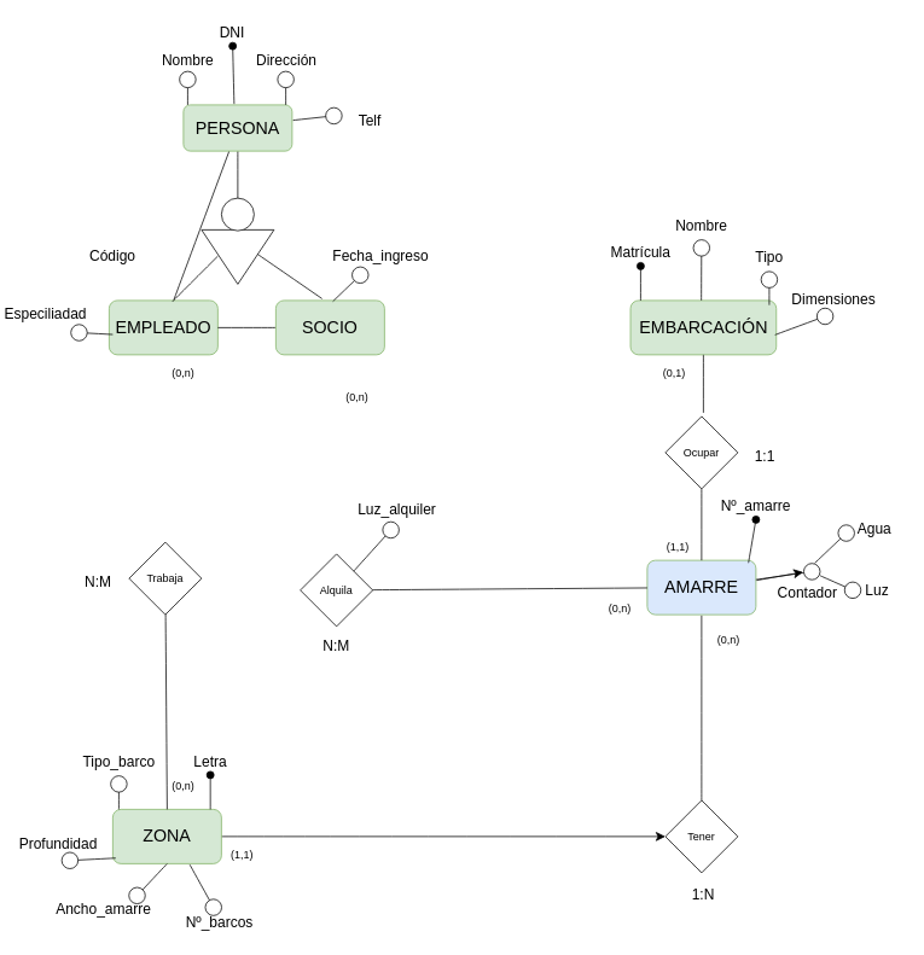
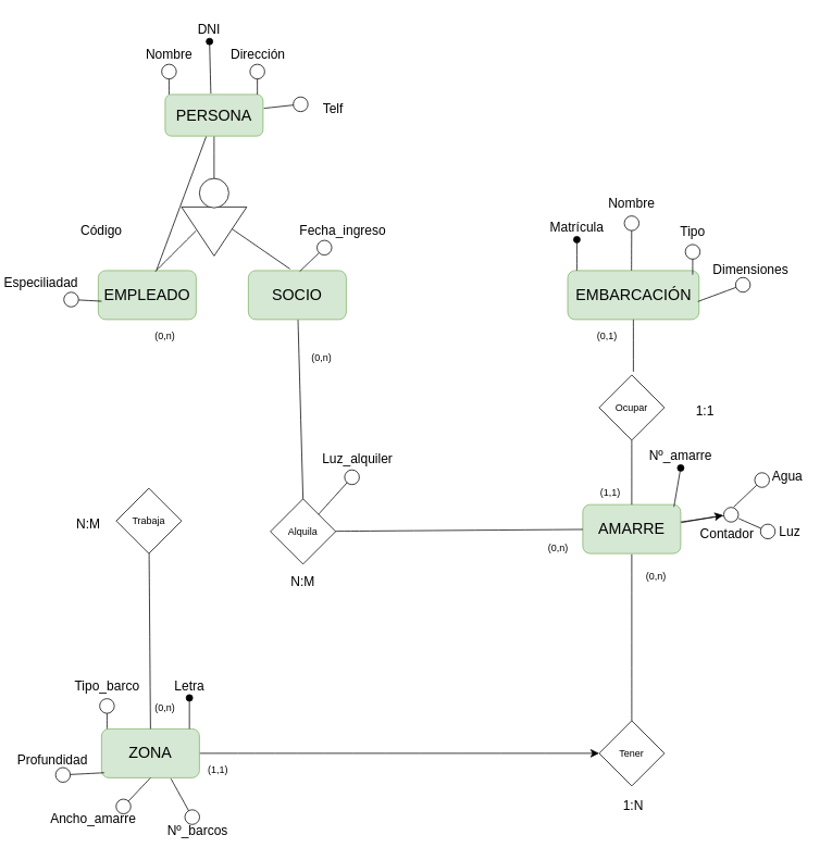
  <mxCell id="0" />
  <mxCell id="1" parent="0" />
  <mxCell id="2" style="edgeStyle=none;curved=1;rounded=0;orthogonalLoop=1;jettySize=auto;html=1;fontSize=12;startSize=8;endSize=8;endArrow=none;endFill=0;" parent="1" source="3" target="11" edge="1"><mxGeometry relative="1" as="geometry" /></mxCell>
  <mxCell id="3" value="&lt;font style=&quot;font-size: 19px;&quot;&gt;EMPLEADO&lt;/font&gt;" style="rounded=1;whiteSpace=wrap;html=1;fillColor=#d5e8d4;strokeColor=#82b366;" parent="1" vertex="1"><mxGeometry x="120" y="331" width="120" height="60" as="geometry" /></mxCell>
- <mxCell id="4" style="edgeStyle=none;curved=1;rounded=0;orthogonalLoop=1;jettySize=auto;html=1;fontSize=12;startSize=8;endSize=8;endArrow=none;endFill=0;" parent="1" source="5" target="3" edge="1"><mxGeometry relative="1" as="geometry" /></mxCell>
+ <mxCell id="4" style="edgeStyle=none;curved=1;rounded=0;orthogonalLoop=1;jettySize=auto;html=1;entryX=0.5;entryY=0;entryDx=0;entryDy=0;fontSize=12;startSize=8;endSize=8;endArrow=none;endFill=0;" parent="1" source="5" target="27" edge="1"><mxGeometry relative="1" as="geometry" /></mxCell>
  <mxCell id="5" value="&lt;font style=&quot;font-size: 19px;&quot;&gt;SOCIO&lt;/font&gt;" style="rounded=1;whiteSpace=wrap;html=1;fillColor=#d5e8d4;strokeColor=#82b366;" parent="1" vertex="1"><mxGeometry x="304" y="331" width="120" height="60" as="geometry" /></mxCell>
- <mxCell id="6" value="&lt;font style=&quot;font-size: 19px;&quot;&gt;AMARRE&lt;/font&gt;" style="rounded=1;whiteSpace=wrap;html=1;fillColor=#dae8fc;strokeColor=#82b366;" parent="1" vertex="1"><mxGeometry x="714" y="618" width="120" height="60" as="geometry" /></mxCell>
+ <mxCell id="6" value="&lt;font style=&quot;font-size: 19px;&quot;&gt;AMARRE&lt;/font&gt;" style="rounded=1;whiteSpace=wrap;html=1;fillColor=#d5e8d4;strokeColor=#82b366;" parent="1" vertex="1"><mxGeometry x="714" y="618" width="120" height="60" as="geometry" /></mxCell>
  <mxCell id="7" value="&lt;font style=&quot;font-size: 19px;&quot;&gt;EMBARCACIÓN&lt;/font&gt;" style="rounded=1;whiteSpace=wrap;html=1;fillColor=#d5e8d4;strokeColor=#82b366;" parent="1" vertex="1"><mxGeometry x="695.5" y="331" width="161" height="60" as="geometry" /></mxCell>
  <mxCell id="8" style="edgeStyle=none;curved=1;rounded=0;orthogonalLoop=1;jettySize=auto;html=1;entryX=0;entryY=0.5;entryDx=0;entryDy=0;fontSize=12;startSize=8;endSize=8;" parent="1" source="9" target="33" edge="1"><mxGeometry relative="1" as="geometry" /></mxCell>
  <mxCell id="9" value="&lt;font style=&quot;font-size: 19px;&quot;&gt;ZONA&lt;/font&gt;" style="rounded=1;whiteSpace=wrap;html=1;fillColor=#d5e8d4;strokeColor=#82b366;" parent="1" vertex="1"><mxGeometry x="124" y="893" width="120" height="60" as="geometry" /></mxCell>
  <mxCell id="10" style="edgeStyle=none;curved=1;rounded=0;orthogonalLoop=1;jettySize=auto;html=1;entryX=0.5;entryY=0;entryDx=0;entryDy=0;fontSize=12;startSize=8;endSize=8;endArrow=none;endFill=0;" parent="1" source="11" target="13" edge="1"><mxGeometry relative="1" as="geometry" /></mxCell>
  <mxCell id="11" value="&lt;span style=&quot;font-size: 19px;&quot;&gt;PERSONA&lt;/span&gt;" style="rounded=1;whiteSpace=wrap;html=1;fillColor=#d5e8d4;strokeColor=#82b366;" parent="1" vertex="1"><mxGeometry x="202" y="115" width="120" height="51" as="geometry" /></mxCell>
  <mxCell id="12" value="" style="triangle;whiteSpace=wrap;html=1;rotation=90;" parent="1" vertex="1"><mxGeometry x="232" y="243" width="60" height="80" as="geometry" /></mxCell>
  <mxCell id="13" value="" style="ellipse;whiteSpace=wrap;html=1;aspect=fixed;" parent="1" vertex="1"><mxGeometry x="244" y="218" width="36" height="36" as="geometry" /></mxCell>
  <mxCell id="14" value="" style="endArrow=none;html=1;rounded=0;fontSize=12;startSize=8;endSize=8;curved=1;" parent="1" edge="1"><mxGeometry width="50" height="50" relative="1" as="geometry"><mxPoint x="190" y="332" as="sourcePoint" /><mxPoint x="240" y="282" as="targetPoint" /></mxGeometry></mxCell>
  <mxCell id="15" value="" style="endArrow=none;html=1;rounded=0;fontSize=12;startSize=8;endSize=8;curved=1;" parent="1" edge="1"><mxGeometry width="50" height="50" relative="1" as="geometry"><mxPoint x="284" y="280" as="sourcePoint" /><mxPoint x="355" y="329" as="targetPoint" /></mxGeometry></mxCell>
  <mxCell id="16" value="Nombre" style="text;html=1;align=center;verticalAlign=middle;whiteSpace=wrap;rounded=0;fontSize=16;" parent="1" vertex="1"><mxGeometry x="177" y="50" width="60" height="30" as="geometry" /></mxCell>
  <mxCell id="17" value="" style="endArrow=circle;html=1;rounded=0;fontSize=12;startSize=8;endSize=8;curved=1;entryX=0.5;entryY=1;entryDx=0;entryDy=0;endFill=0;" parent="1" edge="1"><mxGeometry width="50" height="50" relative="1" as="geometry"><mxPoint x="206.71" y="115" as="sourcePoint" /><mxPoint x="206.71" y="77" as="targetPoint" /></mxGeometry></mxCell>
  <mxCell id="18" value="Dirección" style="text;html=1;align=center;verticalAlign=middle;whiteSpace=wrap;rounded=0;fontSize=16;" parent="1" vertex="1"><mxGeometry x="286" y="50" width="60" height="30" as="geometry" /></mxCell>
  <mxCell id="19" value="" style="endArrow=circle;html=1;rounded=0;fontSize=12;startSize=8;endSize=8;curved=1;entryX=0.5;entryY=1;entryDx=0;entryDy=0;endFill=0;" parent="1" edge="1"><mxGeometry width="50" height="50" relative="1" as="geometry"><mxPoint x="315" y="115" as="sourcePoint" /><mxPoint x="315" y="77" as="targetPoint" /></mxGeometry></mxCell>
  <mxCell id="20" value="Telf" style="text;html=1;align=center;verticalAlign=middle;whiteSpace=wrap;rounded=0;fontSize=16;" parent="1" vertex="1"><mxGeometry x="378" y="117" width="60" height="30" as="geometry" /></mxCell>
  <mxCell id="21" value="" style="endArrow=circle;html=1;rounded=0;fontSize=12;startSize=8;endSize=8;curved=1;entryX=0.5;entryY=1;entryDx=0;entryDy=0;endFill=0;" parent="1" edge="1"><mxGeometry width="50" height="50" relative="1" as="geometry"><mxPoint x="323" y="132" as="sourcePoint" /><mxPoint x="378" y="126" as="targetPoint" /></mxGeometry></mxCell>
  <mxCell id="22" value="Código" style="text;html=1;align=center;verticalAlign=middle;whiteSpace=wrap;rounded=0;fontSize=16;" parent="1" vertex="1"><mxGeometry x="94" y="266" width="60" height="30" as="geometry" /></mxCell>
  <mxCell id="23" style="edgeStyle=none;curved=1;rounded=0;orthogonalLoop=1;jettySize=auto;html=1;entryX=0.5;entryY=0;entryDx=0;entryDy=0;fontSize=12;startSize=8;endSize=8;endArrow=none;endFill=0;" parent="1" source="24" target="6" edge="1"><mxGeometry relative="1" as="geometry" /></mxCell>
  <mxCell id="24" value="Ocupar" style="rhombus;whiteSpace=wrap;html=1;" parent="1" vertex="1"><mxGeometry x="734" y="459" width="80" height="80" as="geometry" /></mxCell>
- <mxCell id="25" value="1:1" style="text;html=1;align=center;verticalAlign=middle;whiteSpace=wrap;rounded=0;fontSize=16;" parent="1" vertex="1"><mxGeometry x="814" y="488" width="60" height="30" as="geometry" /></mxCell>
+ <mxCell id="25" value="1:1" style="text;html=1;align=center;verticalAlign=middle;whiteSpace=wrap;rounded=0;fontSize=16;" parent="1" vertex="1"><mxGeometry x="834" y="488" width="60" height="30" as="geometry" /></mxCell>
  <mxCell id="26" style="edgeStyle=none;curved=1;rounded=0;orthogonalLoop=1;jettySize=auto;html=1;fontSize=12;startSize=8;endSize=8;endArrow=none;endFill=0;" parent="1" source="27" target="6" edge="1"><mxGeometry relative="1" as="geometry" /></mxCell>
  <mxCell id="27" value="Alquila" style="rhombus;whiteSpace=wrap;html=1;" parent="1" vertex="1"><mxGeometry x="331" y="611" width="80" height="80" as="geometry" /></mxCell>
  <mxCell id="28" value="N:M" style="text;html=1;align=center;verticalAlign=middle;whiteSpace=wrap;rounded=0;fontSize=16;" parent="1" vertex="1"><mxGeometry x="341" y="697" width="60" height="30" as="geometry" /></mxCell>
  <mxCell id="29" style="edgeStyle=none;curved=1;rounded=0;orthogonalLoop=1;jettySize=auto;html=1;entryX=0.5;entryY=0;entryDx=0;entryDy=0;fontSize=12;startSize=8;endSize=8;endArrow=none;endFill=0;" parent="1" source="30" target="9" edge="1"><mxGeometry relative="1" as="geometry" /></mxCell>
  <mxCell id="30" value="Trabaja" style="rhombus;whiteSpace=wrap;html=1;" parent="1" vertex="1"><mxGeometry x="142" y="598" width="80" height="80" as="geometry" /></mxCell>
  <mxCell id="31" value="N:M" style="text;html=1;align=center;verticalAlign=middle;whiteSpace=wrap;rounded=0;fontSize=16;" parent="1" vertex="1"><mxGeometry x="78" y="626" width="60" height="30" as="geometry" /></mxCell>
  <mxCell id="32" style="edgeStyle=none;curved=1;rounded=0;orthogonalLoop=1;jettySize=auto;html=1;fontSize=12;startSize=8;endSize=8;endArrow=none;endFill=0;" parent="1" source="33" edge="1"><mxGeometry relative="1" as="geometry"><mxPoint x="774" y="679" as="targetPoint" /></mxGeometry></mxCell>
  <mxCell id="33" value="Tener" style="rhombus;whiteSpace=wrap;html=1;" parent="1" vertex="1"><mxGeometry x="734" y="883" width="80" height="80" as="geometry" /></mxCell>
  <mxCell id="34" value="1:N" style="text;html=1;align=center;verticalAlign=middle;whiteSpace=wrap;rounded=0;fontSize=16;" parent="1" vertex="1"><mxGeometry x="746" y="972" width="60" height="30" as="geometry" /></mxCell>
  <mxCell id="35" style="edgeStyle=none;curved=1;rounded=0;orthogonalLoop=1;jettySize=auto;html=1;fontSize=12;startSize=8;endSize=8;endArrow=none;endFill=0;" parent="1" source="7" edge="1"><mxGeometry relative="1" as="geometry"><mxPoint x="776" y="455" as="targetPoint" /></mxGeometry></mxCell>
  <mxCell id="36" value="Matrícula" style="text;html=1;align=center;verticalAlign=middle;whiteSpace=wrap;rounded=0;fontSize=16;" parent="1" vertex="1"><mxGeometry x="677" y="263" width="60" height="30" as="geometry" /></mxCell>
  <mxCell id="37" value="" style="endArrow=oval;html=1;rounded=0;fontSize=12;startSize=8;endSize=8;curved=1;entryX=0.5;entryY=1;entryDx=0;entryDy=0;endFill=1;" parent="1" edge="1"><mxGeometry width="50" height="50" relative="1" as="geometry"><mxPoint x="706.71" y="331" as="sourcePoint" /><mxPoint x="706.71" y="293" as="targetPoint" /></mxGeometry></mxCell>
  <mxCell id="38" value="Nombre" style="text;html=1;align=center;verticalAlign=middle;whiteSpace=wrap;rounded=0;fontSize=16;" parent="1" vertex="1"><mxGeometry x="744" y="233" width="60" height="30" as="geometry" /></mxCell>
  <mxCell id="39" value="" style="endArrow=circle;html=1;rounded=0;fontSize=12;startSize=8;endSize=8;curved=1;endFill=0;" parent="1" target="38" edge="1"><mxGeometry width="50" height="50" relative="1" as="geometry"><mxPoint x="773.71" y="331" as="sourcePoint" /><mxPoint x="773.71" y="293" as="targetPoint" /></mxGeometry></mxCell>
  <mxCell id="40" value="Tipo" style="text;html=1;align=center;verticalAlign=middle;whiteSpace=wrap;rounded=0;fontSize=16;" parent="1" vertex="1"><mxGeometry x="819" y="268" width="60" height="30" as="geometry" /></mxCell>
  <mxCell id="41" value="" style="endArrow=circle;html=1;rounded=0;fontSize=12;startSize=8;endSize=8;curved=1;entryX=0.5;entryY=1;entryDx=0;entryDy=0;endFill=0;" parent="1" edge="1"><mxGeometry width="50" height="50" relative="1" as="geometry"><mxPoint x="848.71" y="336" as="sourcePoint" /><mxPoint x="848.71" y="298" as="targetPoint" /></mxGeometry></mxCell>
  <mxCell id="42" value="Dimensiones" style="text;html=1;align=center;verticalAlign=middle;whiteSpace=wrap;rounded=0;fontSize=16;" parent="1" vertex="1"><mxGeometry x="890" y="315" width="60" height="30" as="geometry" /></mxCell>
  <mxCell id="43" value="" style="endArrow=circle;html=1;rounded=0;fontSize=12;startSize=8;endSize=8;curved=1;entryX=0.5;entryY=1;entryDx=0;entryDy=0;endFill=0;exitX=0.991;exitY=0.633;exitDx=0;exitDy=0;exitPerimeter=0;" parent="1" source="7" edge="1"><mxGeometry width="50" height="50" relative="1" as="geometry"><mxPoint x="919.71" y="383" as="sourcePoint" /><mxPoint x="919.71" y="345" as="targetPoint" /></mxGeometry></mxCell>
  <mxCell id="44" value="Nº_amarre" style="text;html=1;align=center;verticalAlign=middle;whiteSpace=wrap;rounded=0;fontSize=16;" parent="1" vertex="1"><mxGeometry x="804" y="543" width="60" height="30" as="geometry" /></mxCell>
  <mxCell id="45" value="" style="endArrow=oval;html=1;rounded=0;fontSize=12;startSize=8;endSize=8;curved=1;entryX=0.5;entryY=1;entryDx=0;entryDy=0;endFill=1;exitX=0.931;exitY=0.047;exitDx=0;exitDy=0;exitPerimeter=0;" parent="1" source="6" target="44" edge="1"><mxGeometry width="50" height="50" relative="1" as="geometry"><mxPoint x="830.71" y="612" as="sourcePoint" /><mxPoint x="830.71" y="574" as="targetPoint" /></mxGeometry></mxCell>
  <mxCell id="46" value="Contador" style="text;html=1;align=center;verticalAlign=middle;whiteSpace=wrap;rounded=0;fontSize=16;" parent="1" vertex="1"><mxGeometry x="861" y="639" width="60" height="30" as="geometry" /></mxCell>
  <mxCell id="47" value="" style="endArrow=circle;html=1;rounded=0;fontSize=12;startSize=8;endSize=8;curved=1;entryX=0.5;entryY=1;entryDx=0;entryDy=0;endFill=0;" parent="1" source="6" edge="1"><mxGeometry width="50" height="50" relative="1" as="geometry"><mxPoint x="841" y="637" as="sourcePoint" /><mxPoint x="905.71" y="629" as="targetPoint" /></mxGeometry></mxCell>
  <mxCell id="48" value="" style="endArrow=classic;html=1;rounded=0;fontSize=12;startSize=8;endSize=8;curved=1;" parent="1" edge="1"><mxGeometry width="50" height="50" relative="1" as="geometry"><mxPoint x="835" y="640" as="sourcePoint" /><mxPoint x="886" y="631" as="targetPoint" /></mxGeometry></mxCell>
  <mxCell id="49" value="" style="endArrow=circle;html=1;rounded=0;fontSize=12;startSize=8;endSize=8;curved=1;endFill=0;" parent="1" edge="1"><mxGeometry width="50" height="50" relative="1" as="geometry"><mxPoint x="899" y="621" as="sourcePoint" /><mxPoint x="941" y="581" as="targetPoint" /></mxGeometry></mxCell>
  <mxCell id="50" value="" style="endArrow=circle;html=1;rounded=0;fontSize=12;startSize=8;endSize=8;curved=1;endFill=0;" parent="1" edge="1"><mxGeometry width="50" height="50" relative="1" as="geometry"><mxPoint x="905" y="635" as="sourcePoint" /><mxPoint x="950" y="655" as="targetPoint" /></mxGeometry></mxCell>
  <mxCell id="51" value="Agua" style="text;html=1;align=center;verticalAlign=middle;whiteSpace=wrap;rounded=0;fontSize=16;" parent="1" vertex="1"><mxGeometry x="935" y="568" width="60" height="30" as="geometry" /></mxCell>
  <mxCell id="52" value="Luz" style="text;html=1;align=center;verticalAlign=middle;whiteSpace=wrap;rounded=0;fontSize=16;" parent="1" vertex="1"><mxGeometry x="938" y="636" width="60" height="30" as="geometry" /></mxCell>
  <mxCell id="53" value="Letra" style="text;html=1;align=center;verticalAlign=middle;whiteSpace=wrap;rounded=0;fontSize=16;" parent="1" vertex="1"><mxGeometry x="202" y="825" width="60" height="30" as="geometry" /></mxCell>
  <mxCell id="54" value="" style="endArrow=oval;html=1;rounded=0;fontSize=12;startSize=8;endSize=8;curved=1;entryX=0.5;entryY=1;entryDx=0;entryDy=0;endFill=1;" parent="1" edge="1"><mxGeometry width="50" height="50" relative="1" as="geometry"><mxPoint x="231.71" y="893" as="sourcePoint" /><mxPoint x="231.71" y="855" as="targetPoint" /></mxGeometry></mxCell>
  <mxCell id="55" value="Tipo_barco" style="text;html=1;align=center;verticalAlign=middle;whiteSpace=wrap;rounded=0;fontSize=16;" parent="1" vertex="1"><mxGeometry x="101" y="825" width="60" height="30" as="geometry" /></mxCell>
  <mxCell id="56" value="" style="endArrow=circle;html=1;rounded=0;fontSize=12;startSize=8;endSize=8;curved=1;entryX=0.5;entryY=1;entryDx=0;entryDy=0;endFill=0;" parent="1" edge="1"><mxGeometry width="50" height="50" relative="1" as="geometry"><mxPoint x="130.71" y="893" as="sourcePoint" /><mxPoint x="130.71" y="855" as="targetPoint" /></mxGeometry></mxCell>
  <mxCell id="57" value="Nº_barcos" style="text;html=1;align=center;verticalAlign=middle;whiteSpace=wrap;rounded=0;fontSize=16;" parent="1" vertex="1"><mxGeometry x="212" y="1002" width="60" height="30" as="geometry" /></mxCell>
  <mxCell id="58" value="" style="endArrow=circle;html=1;rounded=0;fontSize=12;startSize=8;endSize=8;curved=1;entryX=0.5;entryY=1;entryDx=0;entryDy=0;endFill=0;" parent="1" edge="1"><mxGeometry width="50" height="50" relative="1" as="geometry"><mxPoint x="209" y="954" as="sourcePoint" /><mxPoint x="240" y="1010" as="targetPoint" /></mxGeometry></mxCell>
  <mxCell id="59" value="Profundidad" style="text;html=1;align=center;verticalAlign=middle;whiteSpace=wrap;rounded=0;fontSize=16;" parent="1" vertex="1"><mxGeometry x="34" y="916" width="60" height="30" as="geometry" /></mxCell>
  <mxCell id="60" value="" style="endArrow=circle;html=1;rounded=0;fontSize=12;startSize=8;endSize=8;curved=1;entryX=0.5;entryY=1;entryDx=0;entryDy=0;endFill=0;exitX=0.028;exitY=0.897;exitDx=0;exitDy=0;exitPerimeter=0;" parent="1" source="9" edge="1"><mxGeometry width="50" height="50" relative="1" as="geometry"><mxPoint x="66.71" y="988" as="sourcePoint" /><mxPoint x="66.71" y="950" as="targetPoint" /></mxGeometry></mxCell>
  <mxCell id="61" value="Ancho_amarre" style="text;html=1;align=center;verticalAlign=middle;whiteSpace=wrap;rounded=0;fontSize=16;" parent="1" vertex="1"><mxGeometry x="84" y="988" width="60" height="30" as="geometry" /></mxCell>
  <mxCell id="62" value="" style="endArrow=circle;html=1;rounded=0;fontSize=12;startSize=8;endSize=8;curved=1;entryX=1;entryY=0.25;entryDx=0;entryDy=0;endFill=0;exitX=0.5;exitY=1;exitDx=0;exitDy=0;" parent="1" source="9" target="61" edge="1"><mxGeometry width="50" height="50" relative="1" as="geometry"><mxPoint x="148" y="1029" as="sourcePoint" /><mxPoint x="148" y="991" as="targetPoint" /></mxGeometry></mxCell>
  <mxCell id="63" value="Especiliadad" style="text;html=1;align=center;verticalAlign=middle;whiteSpace=wrap;rounded=0;fontSize=16;" parent="1" vertex="1"><mxGeometry x="20" y="331" width="60" height="30" as="geometry" /></mxCell>
  <mxCell id="64" value="" style="endArrow=circle;html=1;rounded=0;fontSize=12;startSize=8;endSize=8;curved=1;entryX=0.5;entryY=1;entryDx=0;entryDy=0;endFill=0;exitX=0.016;exitY=0.643;exitDx=0;exitDy=0;exitPerimeter=0;" parent="1" edge="1"><mxGeometry width="50" height="50" relative="1" as="geometry"><mxPoint x="124" y="368.58" as="sourcePoint" /><mxPoint x="76.79" y="366" as="targetPoint" /><Array as="points" /></mxGeometry></mxCell>
  <mxCell id="65" value="Luz_alquiler" style="text;html=1;align=center;verticalAlign=middle;whiteSpace=wrap;rounded=0;fontSize=16;" parent="1" vertex="1"><mxGeometry x="408" y="547" width="60" height="30" as="geometry" /></mxCell>
  <mxCell id="66" value="" style="endArrow=circle;html=1;rounded=0;fontSize=12;startSize=8;endSize=8;curved=1;entryX=0.5;entryY=1;entryDx=0;entryDy=0;endFill=0;" parent="1" source="27" edge="1"><mxGeometry width="50" height="50" relative="1" as="geometry"><mxPoint x="437.71" y="615" as="sourcePoint" /><mxPoint x="437.71" y="577" as="targetPoint" /></mxGeometry></mxCell>
  <mxCell id="67" value="" style="endArrow=oval;html=1;rounded=0;fontSize=12;startSize=8;endSize=8;curved=1;endFill=1;" edge="1" target="68" parent="1"><mxGeometry width="50" height="50" relative="1" as="geometry"><mxPoint x="258" y="114" as="sourcePoint" /><mxPoint x="295" y="42" as="targetPoint" /></mxGeometry></mxCell>
  <mxCell id="68" value="DNI" style="text;html=1;align=center;verticalAlign=middle;whiteSpace=wrap;rounded=0;fontSize=16;" vertex="1" parent="1"><mxGeometry x="226" y="20" width="60" height="30" as="geometry" /></mxCell>
  <mxCell id="69" value="" style="endArrow=circle;html=1;rounded=0;fontSize=12;startSize=8;endSize=8;curved=1;endFill=0;" edge="1" target="70" parent="1"><mxGeometry width="50" height="50" relative="1" as="geometry"><mxPoint x="367" y="332" as="sourcePoint" /><mxPoint x="408" y="289" as="targetPoint" /></mxGeometry></mxCell>
  <mxCell id="70" value="Fecha_ingreso" style="text;html=1;align=center;verticalAlign=middle;whiteSpace=wrap;rounded=0;fontSize=16;" vertex="1" parent="1"><mxGeometry x="390" y="266" width="60" height="30" as="geometry" /></mxCell>
  <mxCell id="71" value="(0,n)" style="text;html=1;align=center;verticalAlign=middle;whiteSpace=wrap;rounded=0;" vertex="1" parent="1"><mxGeometry x="364" y="423" width="60" height="30" as="geometry" /></mxCell>
  <mxCell id="72" value="(0,n)" style="text;html=1;align=center;verticalAlign=middle;whiteSpace=wrap;rounded=0;" vertex="1" parent="1"><mxGeometry x="654" y="656" width="60" height="30" as="geometry" /></mxCell>
  <mxCell id="73" value="(0,n)" style="text;html=1;align=center;verticalAlign=middle;whiteSpace=wrap;rounded=0;" vertex="1" parent="1"><mxGeometry x="172" y="396" width="60" height="30" as="geometry" /></mxCell>
  <mxCell id="74" value="(0,n)" style="text;html=1;align=center;verticalAlign=middle;whiteSpace=wrap;rounded=0;" vertex="1" parent="1"><mxGeometry x="172" y="853" width="60" height="30" as="geometry" /></mxCell>
  <mxCell id="75" value="(1,1)" style="text;html=1;align=center;verticalAlign=middle;whiteSpace=wrap;rounded=0;" vertex="1" parent="1"><mxGeometry x="237" y="929" width="60" height="30" as="geometry" /></mxCell>
  <mxCell id="76" value="(0,n)" style="text;html=1;align=center;verticalAlign=middle;whiteSpace=wrap;rounded=0;" vertex="1" parent="1"><mxGeometry x="774" y="691" width="60" height="30" as="geometry" /></mxCell>
  <mxCell id="77" value="(1,1)" style="text;html=1;align=center;verticalAlign=middle;whiteSpace=wrap;rounded=0;" vertex="1" parent="1"><mxGeometry x="718" y="588" width="60" height="30" as="geometry" /></mxCell>
  <mxCell id="78" value="(0,1)" style="text;html=1;align=center;verticalAlign=middle;whiteSpace=wrap;rounded=0;" vertex="1" parent="1"><mxGeometry x="714" y="396" width="60" height="30" as="geometry" /></mxCell>
